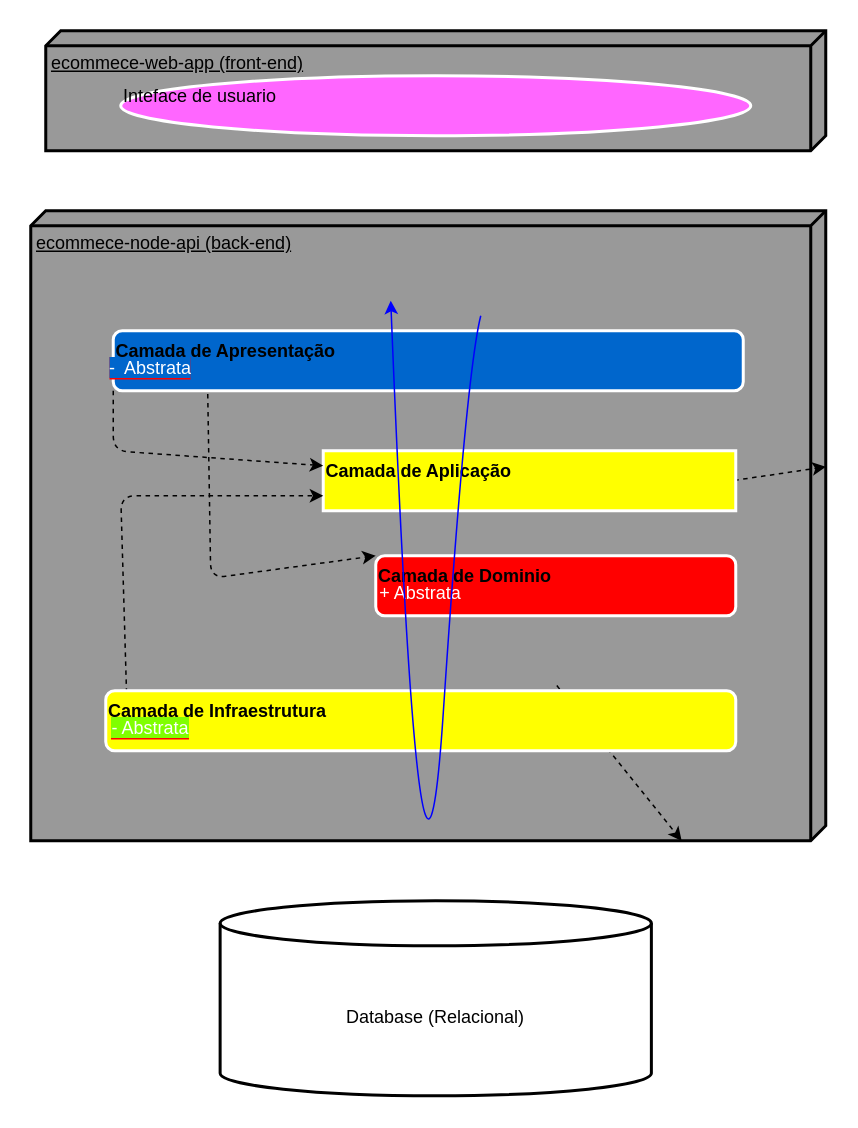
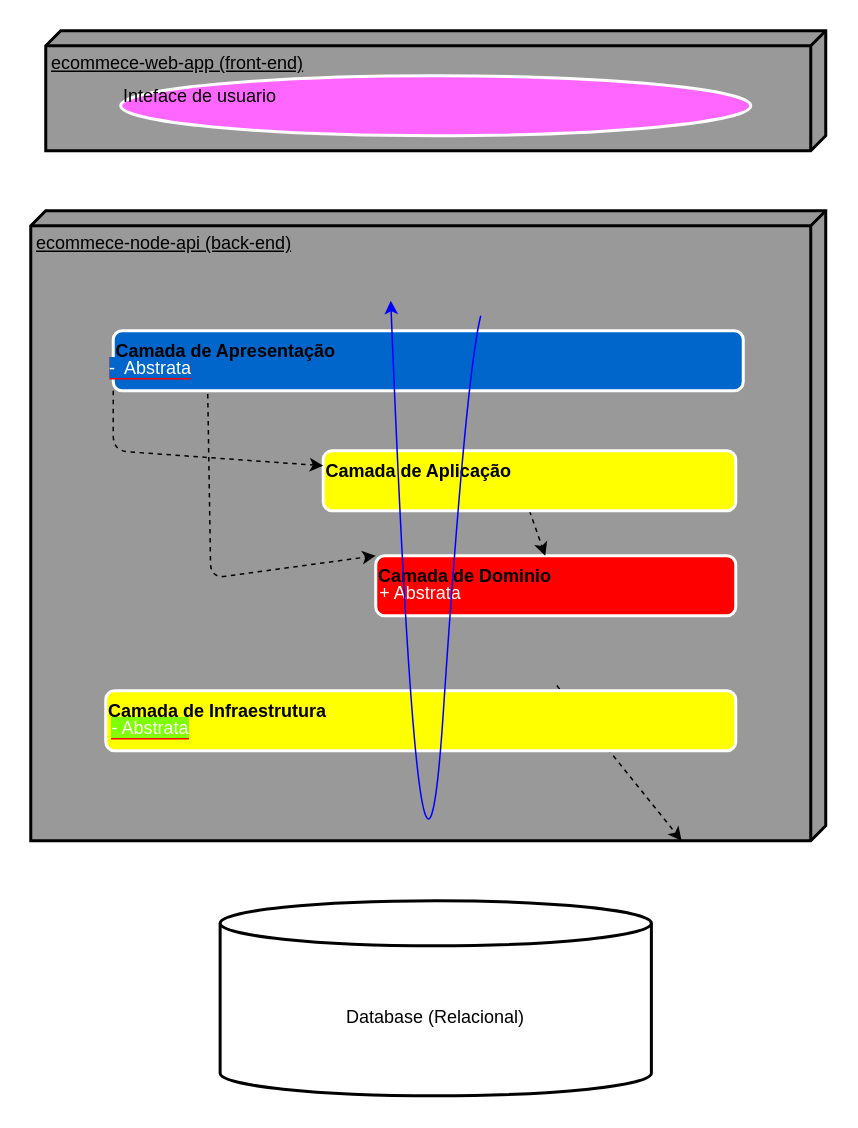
  <mxCell id="0" />
  <mxCell id="1" parent="0" />
  <mxCell id="2" value="ecommece-node-api (back-end)" style="verticalAlign=top;align=left;spacingTop=8;spacingLeft=2;spacingRight=12;shape=cube;size=10;direction=south;fontStyle=4;html=1;strokeWidth=2;strokeColor=default;fillColor=#999999;fontColor=#000000;" parent="1" vertex="1"><mxGeometry x="20" y="140" width="530" height="420" as="geometry" /></mxCell>
  <mxCell id="3" value="&lt;font color=&quot;#000000&quot;&gt;ecommece-web-app (front-end)&lt;/font&gt;" style="verticalAlign=top;align=left;spacingTop=8;spacingLeft=2;spacingRight=12;shape=cube;size=10;direction=south;fontStyle=4;html=1;strokeWidth=2;fillColor=#999999;" parent="1" vertex="1"><mxGeometry x="30" y="20" width="520" height="80" as="geometry" /></mxCell>
  <mxCell id="4" value="Database (Relacional)" style="shape=cylinder3;whiteSpace=wrap;html=1;boundedLbl=1;backgroundOutline=1;size=15;strokeWidth=2;" parent="1" vertex="1"><mxGeometry x="146.25" y="600" width="287.5" height="130" as="geometry" /></mxCell>
  <mxCell id="5" value="&lt;font color=&quot;#000000&quot;&gt;&lt;b&gt;Camada de Dominio&lt;/b&gt;&lt;/font&gt;" style="rounded=1;whiteSpace=wrap;html=1;strokeWidth=2;verticalAlign=top;align=left;fillColor=#FF0000;fontColor=#ffffff;strokeColor=#FFFFFF;" parent="1" vertex="1"><mxGeometry x="250" y="370" width="240" height="40" as="geometry" /></mxCell>
- <mxCell id="6" style="edgeStyle=none;html=1;exitX=0.5;exitY=1;exitDx=0;exitDy=0;fontColor=#000000;dashed=1;strokeColor=#000000;" parent="1" source="7" target="2" edge="1"><mxGeometry relative="1" as="geometry" /></mxCell>
- <mxCell id="7" value="&lt;font color=&quot;#000000&quot;&gt;&lt;b&gt;Camada de Aplicação&lt;/b&gt;&lt;/font&gt;" style="whiteSpace=wrap;html=1;strokeWidth=2;verticalAlign=top;align=left;fillColor=#FFFF00;fontColor=#ffffff;strokeColor=#FFFFFF;rounded=0;" parent="1" vertex="1"><mxGeometry x="215" y="300" width="275" height="40" as="geometry" /></mxCell>
+ <mxCell id="6" style="edgeStyle=none;html=1;exitX=0.5;exitY=1;exitDx=0;exitDy=0;fontColor=#000000;dashed=1;strokeColor=#000000;" parent="1" source="7" target="5" edge="1"><mxGeometry relative="1" as="geometry" /></mxCell>
+ <mxCell id="7" value="&lt;font color=&quot;#000000&quot;&gt;&lt;b&gt;Camada de Aplicação&lt;/b&gt;&lt;/font&gt;" style="rounded=1;whiteSpace=wrap;html=1;strokeWidth=2;verticalAlign=top;align=left;fillColor=#FFFF00;fontColor=#ffffff;strokeColor=#FFFFFF;" parent="1" vertex="1"><mxGeometry x="215" y="300" width="275" height="40" as="geometry" /></mxCell>
  <mxCell id="8" style="edgeStyle=none;html=1;exitX=0.716;exitY=-0.086;exitDx=0;exitDy=0;dashed=1;fontColor=#000000;exitPerimeter=0;strokeColor=#000000;" parent="1" source="10" target="2" edge="1"><mxGeometry relative="1" as="geometry" /></mxCell>
- <mxCell id="9" style="edgeStyle=none;html=1;exitX=0.033;exitY=0.035;exitDx=0;exitDy=0;entryX=0;entryY=0.75;entryDx=0;entryDy=0;dashed=1;fontColor=#000000;exitPerimeter=0;strokeColor=#000000;" parent="1" source="10" target="7" edge="1"><mxGeometry relative="1" as="geometry"><Array as="points"><mxPoint x="80" y="330" /></Array></mxGeometry></mxCell>
  <mxCell id="10" value="&lt;font color=&quot;#000000&quot;&gt;&lt;b&gt;Camada de Infraestrutura&lt;/b&gt;&lt;/font&gt;" style="rounded=1;whiteSpace=wrap;html=1;strokeWidth=2;verticalAlign=top;align=left;fillColor=#ffff00;fontColor=#ffffff;strokeColor=#FFFFFF;" parent="1" vertex="1"><mxGeometry x="70" y="460" width="420" height="40" as="geometry" /></mxCell>
  <mxCell id="11" value="&lt;font color=&quot;#000000&quot;&gt;Inteface de usuario&lt;/font&gt;" style="ellipse;whiteSpace=wrap;html=1;strokeWidth=2;verticalAlign=top;align=left;fillColor=#FF66FF;fontColor=#ffffff;strokeColor=#FFFFFF;" parent="1" vertex="1"><mxGeometry x="80" y="50" width="420" height="40" as="geometry" /></mxCell>
  <mxCell id="12" style="edgeStyle=none;html=1;exitX=0;exitY=1;exitDx=0;exitDy=0;entryX=0;entryY=0.25;entryDx=0;entryDy=0;fontColor=#FFFFFF;dashed=1;strokeColor=#000000;" edge="1" parent="1" source="14" target="7"><mxGeometry relative="1" as="geometry"><Array as="points"><mxPoint x="75" y="300" /></Array></mxGeometry></mxCell>
  <mxCell id="13" style="edgeStyle=none;html=1;exitX=0.15;exitY=1.053;exitDx=0;exitDy=0;entryX=0;entryY=0;entryDx=0;entryDy=0;dashed=1;fontColor=#FFFFFF;exitPerimeter=0;strokeColor=#000000;" edge="1" parent="1" source="14" target="5"><mxGeometry relative="1" as="geometry"><Array as="points"><mxPoint x="140" y="385" /></Array></mxGeometry></mxCell>
  <mxCell id="14" value="&lt;font color=&quot;#000000&quot;&gt;&lt;b&gt;Camada de Apresentação&lt;/b&gt;&lt;/font&gt;" style="rounded=1;whiteSpace=wrap;html=1;strokeWidth=2;verticalAlign=top;align=left;fillColor=#0066CC;fontColor=#ffffff;strokeColor=#FFFFFF;" vertex="1" parent="1"><mxGeometry x="75" y="220" width="420" height="40" as="geometry" /></mxCell>
  <mxCell id="15" value="+ Abstrata" style="text;html=1;strokeColor=none;fillColor=none;align=center;verticalAlign=middle;whiteSpace=wrap;rounded=0;labelBackgroundColor=#FF0000;fontColor=#FFFFFF;" vertex="1" parent="1"><mxGeometry x="250" y="380" width="60" height="30" as="geometry" /></mxCell>
  <mxCell id="16" value="&lt;span style=&quot;background-color: rgb(0, 102, 204);&quot;&gt;-&amp;nbsp; Abstrata&lt;/span&gt;" style="text;html=1;strokeColor=none;fillColor=none;align=center;verticalAlign=middle;whiteSpace=wrap;rounded=0;labelBackgroundColor=#FF0000;fontColor=#FFFFFF;" vertex="1" parent="1"><mxGeometry x="70" y="230" width="60" height="30" as="geometry" /></mxCell>
  <mxCell id="17" value="&lt;span style=&quot;background-color: rgb(128, 255, 0);&quot;&gt;- Abstrata&lt;/span&gt;" style="text;html=1;strokeColor=none;fillColor=none;align=center;verticalAlign=middle;whiteSpace=wrap;rounded=0;labelBackgroundColor=#FF0000;fontColor=#FFFFFF;" vertex="1" parent="1"><mxGeometry x="70" y="470" width="60" height="30" as="geometry" /></mxCell>
  <mxCell id="18" value="" style="curved=1;endArrow=classic;html=1;fontColor=#FFFFFF;fillColor=#0050ef;strokeColor=#0000FF;" edge="1" parent="1"><mxGeometry width="50" height="50" relative="1" as="geometry"><mxPoint x="320" y="210" as="sourcePoint" /><mxPoint x="260" y="200" as="targetPoint" /><Array as="points"><mxPoint x="310" y="250" /><mxPoint x="280" y="700" /><mxPoint x="260" y="200" /></Array></mxGeometry></mxCell>
